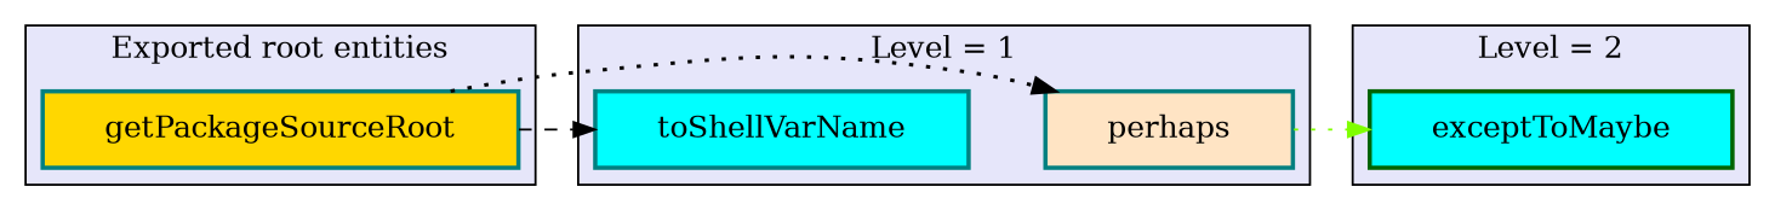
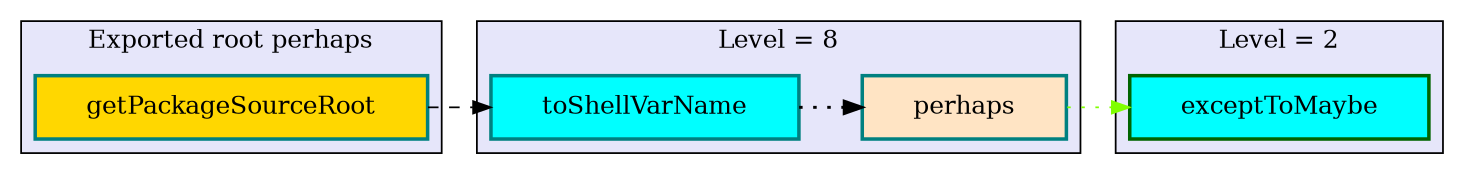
  digraph {
    rankdir=LR
    node [color=teal fillcolor=cyan margin="0.4,0.1" shape=box style="filled,bold"]
    edge [color=black penwidth=1 style=dotted]
    n1 [fillcolor=bisque label=perhaps]
    n2 [label=toShellVarName]
    n3 [fillcolor=gold label=getPackageSourceRoot]
    n4 [color=darkgreen label=exceptToMaybe]
    subgraph cluster_1 {
      fillcolor=lavender
-     label="Level = 1"
+     label="Level = 8"
      style=filled
      n1
      n2
    }
    subgraph cluster_2 {
      fillcolor=lavender
-     label="Exported root entities"
+     label="Exported root perhaps"
      style=filled
      n3
    }
    subgraph cluster_3 {
      fillcolor=lavender
      label="Level = 2"
      style=filled
      n4
    }
    n1 -> n4 [color=chartreuse]
-   n3 -> n1 [penwidth=1.6931471805599454]
+   n2 -> n1 [penwidth=1.6931471805599454]
    n3 -> n2 [style=dashed]
  }
